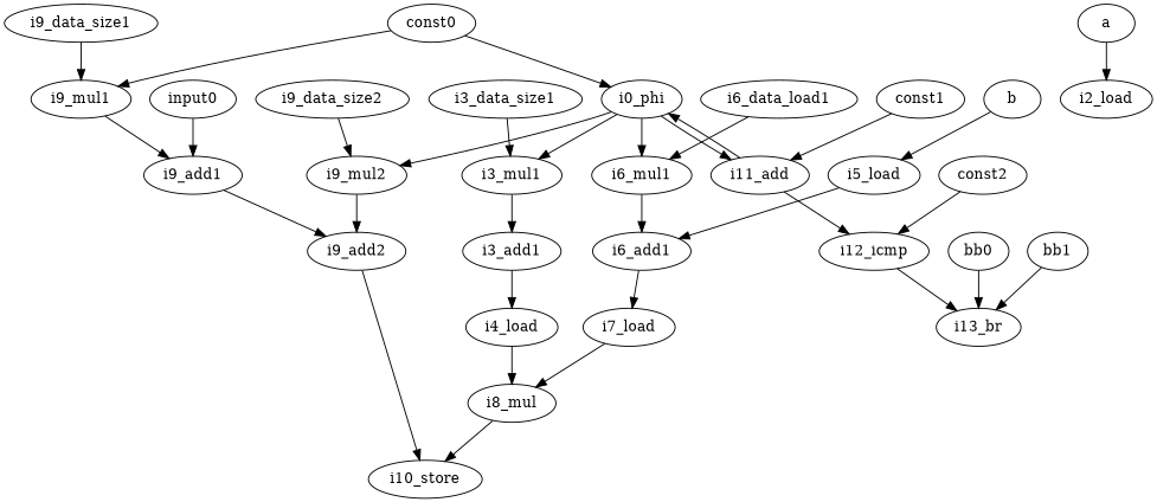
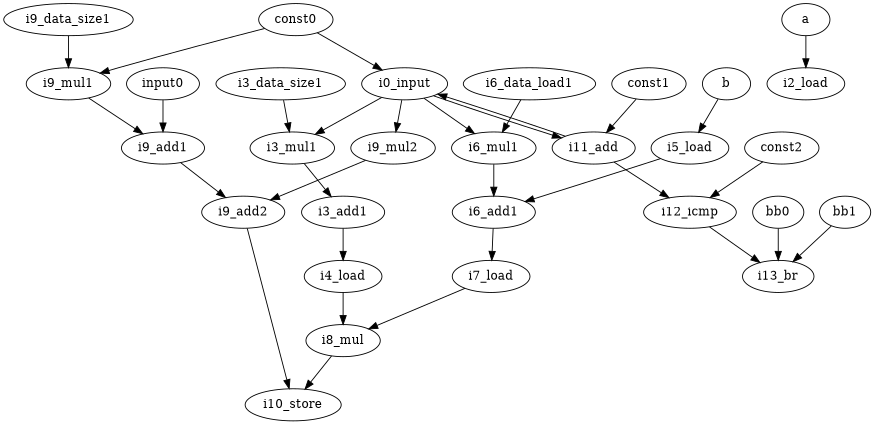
  digraph {
    node [opcode=const]
    edge [operand=any2input]
    const0 [constVal=0]
-   i0_phi [opcode=phi]
+   i0_phi [opcode=phi label=i0_input]
    i9_mul1 [opcode=mul]
    i3_mul1 [opcode=mul]
    i6_mul1 [opcode=mul]
    i9_mul2 [opcode=mul]
    i11_add [opcode=add]
    i9_add1 [opcode=add]
    i3_add1 [opcode=add]
    i6_add1 [opcode=add]
    i9_add2 [opcode=add]
    i12_icmp [opcode=icmp]
    a [opcode=input]
    i2_load [opcode=load]
    i4_load [opcode=load]
    i3_data_size1 [constVal=4]
    i8_mul [opcode=mul]
    i10_store [opcode=store]
    b [opcode=input]
    i5_load [opcode=load]
    i7_load [opcode=load]
    n22 [constVal=4 label=i6_data_load1]
    input0 [opcode=input]
    i9_data_size1 [constVal=80]
-   i9_data_size2 [constVal=4]
    const1 [constVal=1]
    i13_br [opcode=br]
    const2 [constVal=20]
    bb0 [opcode=input]
    bb1 [opcode=input]
    const0 -> i0_phi [operand=LHS]
    const0 -> i9_mul1
    i0_phi -> i3_mul1
    i0_phi -> i6_mul1
    i0_phi -> i9_mul2
    i0_phi -> i11_add
    i9_mul1 -> i9_add1
    i3_mul1 -> i3_add1
    i6_mul1 -> i6_add1
    i9_mul2 -> i9_add2
    i11_add -> i0_phi [operand=RHS]
    i11_add -> i12_icmp [operand=LHS]
    i9_add1 -> i9_add2
    i3_add1 -> i4_load [operand=addr]
    i6_add1 -> i7_load [operand=addr]
    i9_add2 -> i10_store [operand=addr]
    i12_icmp -> i13_br [operand=branch_cond]
    a -> i2_load [operand=addr]
    i4_load -> i8_mul
    i3_data_size1 -> i3_mul1
    i8_mul -> i10_store [operand=data]
    b -> i5_load [operand=addr]
    i5_load -> i6_add1
    i7_load -> i8_mul
    n22 -> i6_mul1
    input0 -> i9_add1
    i9_data_size1 -> i9_mul1
-   i9_data_size2 -> i9_mul2
    const1 -> i11_add
    const2 -> i12_icmp [operand=RHS]
    bb0 -> i13_br [operand=branch_true]
    bb1 -> i13_br [operand=branch_false]
  }
